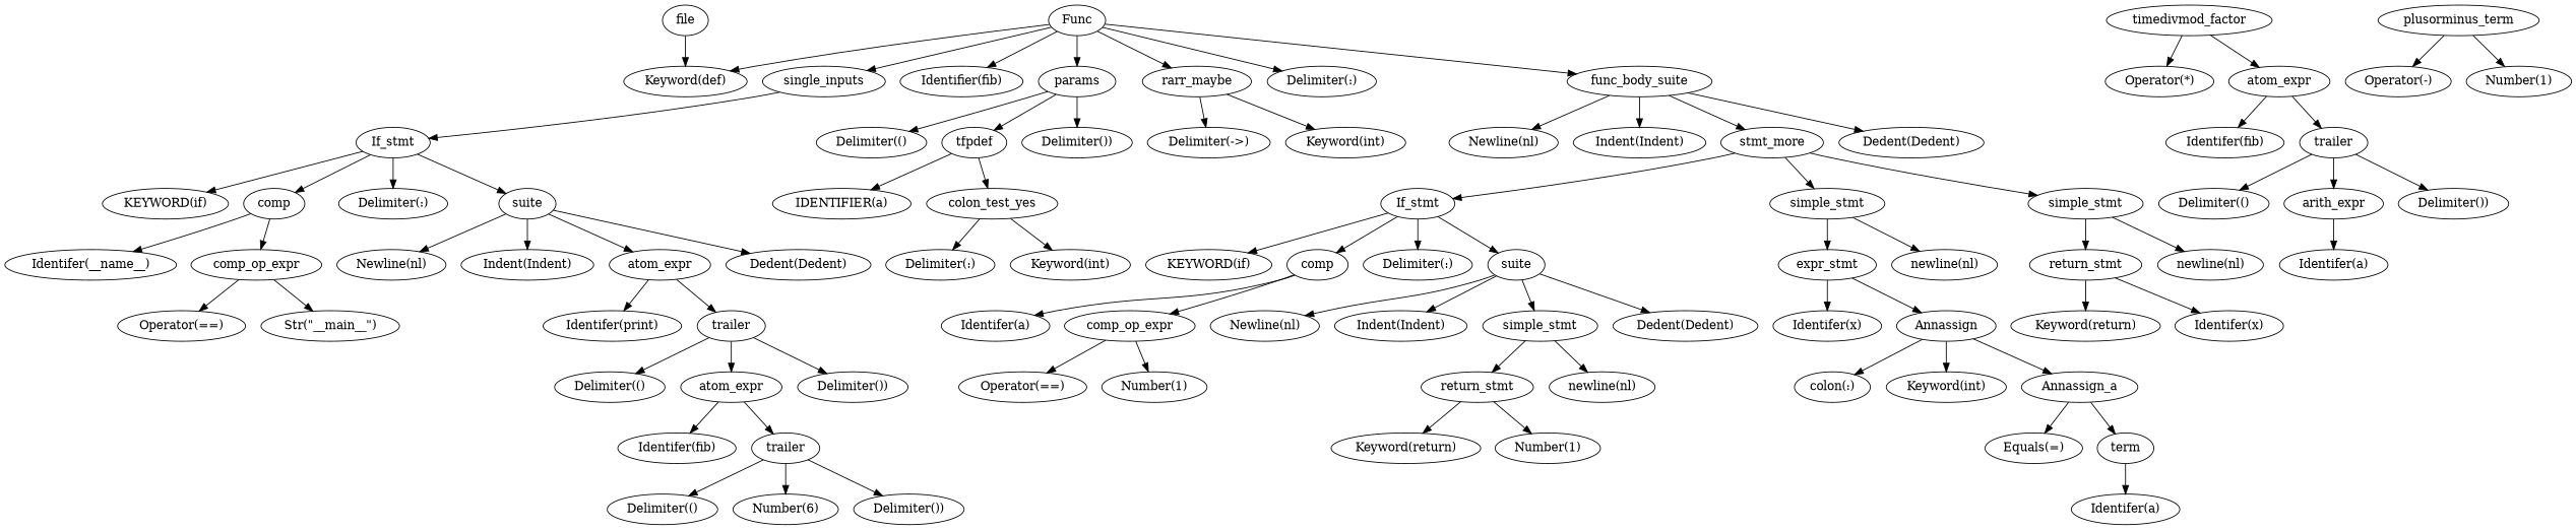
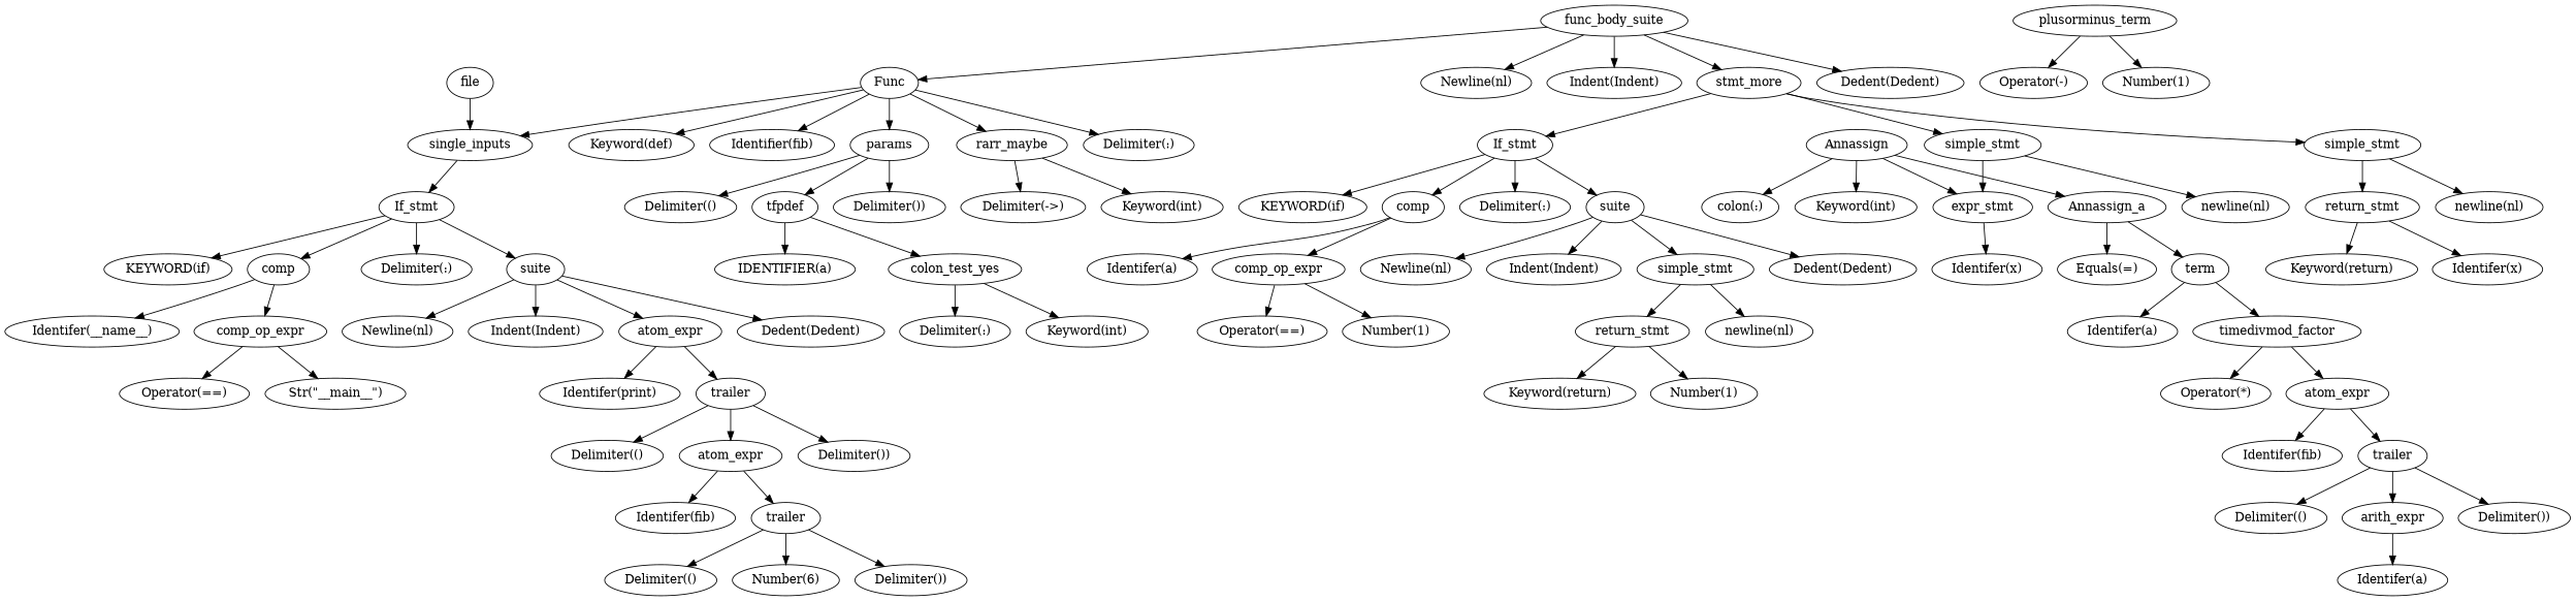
  digraph {
    node [fillcolor=white shape=ellipse style=filled]
    n1 [label=file]
    n2 [label=single_inputs]
    n3 [label=If_stmt]
    n4 [label=Func]
    n5 [label="Keyword(def)"]
    n6 [label="Identifier(fib)"]
    n7 [label=params]
    n8 [label=rarr_maybe]
    n9 [label="Delimiter(:)"]
    n10 [label=func_body_suite]
    n11 [label="KEYWORD(if)"]
    n12 [label=comp]
    n13 [label="Delimiter(:)"]
    n14 [label=suite]
    n15 [label="Delimiter(()"]
    n16 [label=tfpdef]
    n17 [label="Delimiter())"]
    n18 [label="Delimiter(->)"]
    n19 [label="Keyword(int)"]
    n20 [label="Newline(nl)"]
    n21 [label="Indent(Indent)"]
    n22 [label=stmt_more]
    n23 [label="Dedent(Dedent)"]
    n24 [label="IDENTIFIER(a)"]
    n25 [label=colon_test_yes]
    n26 [label="Delimiter(:)"]
    n27 [label="Keyword(int)"]
    n28 [label=If_stmt]
    n29 [label=simple_stmt]
    n30 [label=simple_stmt]
    n31 [label="KEYWORD(if)"]
    n32 [label=comp]
    n33 [label="Delimiter(:)"]
    n34 [label=suite]
    n35 [label=expr_stmt]
    n36 [label="newline(nl)"]
    n37 [label=return_stmt]
    n38 [label="newline(nl)"]
    n39 [label="Identifer(a)"]
    n40 [label=comp_op_expr]
    n41 [label="Newline(nl)"]
    n42 [label="Indent(Indent)"]
    n43 [label=simple_stmt]
    n44 [label="Dedent(Dedent)"]
    n45 [label="Operator(==)"]
    n46 [label="Number(1)"]
    n47 [label=return_stmt]
    n48 [label="newline(nl)"]
    n49 [label="Keyword(return)"]
    n50 [label="Number(1)"]
    n51 [label="Identifer(x)"]
    n52 [label=Annassign]
    n53 [label="colon(:)"]
    n54 [label="Keyword(int)"]
    n55 [label=Annassign_a]
    n56 [label="Equals(=)"]
    n57 [label=term]
    n58 [label="Identifer(a)"]
    n59 [label=timedivmod_factor]
    n60 [label="Operator(*)"]
    n61 [label=atom_expr]
    n62 [label="Identifer(fib)"]
    n63 [label=trailer]
    n64 [label="Delimiter(()"]
    n65 [label=arith_expr]
    n66 [label="Delimiter())"]
    n67 [label="Identifer(a)"]
    n68 [label=plusorminus_term]
    n69 [label="Operator(-)"]
    n70 [label="Number(1)"]
    n71 [label="Keyword(return)"]
    n72 [label="Identifer(x)"]
    n73 [label="Identifer(__name__)"]
    n74 [label=comp_op_expr]
    n75 [label="Newline(nl)"]
    n76 [label="Indent(Indent)"]
    n77 [label=atom_expr]
    n78 [label="Dedent(Dedent)"]
    n79 [label="Operator(==)"]
    n80 [label="Str(\"__main__\")"]
    n81 [label="Identifer(print)"]
    n82 [label=trailer]
    n83 [label="Delimiter(()"]
    n84 [label=atom_expr]
    n85 [label="Delimiter())"]
    n86 [label="Identifer(fib)"]
    n87 [label=trailer]
    n88 [label="Delimiter(()"]
    n89 [label="Number(6)"]
    n90 [label="Delimiter())"]
-   n1 -> n5
+   n1 -> n2
    n2 -> n3
    n3 -> n11
    n3 -> n12
    n3 -> n13
    n3 -> n14
    n4 -> n2
    n4 -> n5
    n4 -> n6
    n4 -> n7
    n4 -> n8
    n4 -> n9
-   n4 -> n10
+   n10 -> n4
    n7 -> n15
    n7 -> n16
    n7 -> n17
    n8 -> n18
    n8 -> n19
    n10 -> n20
    n10 -> n21
    n10 -> n22
    n10 -> n23
    n12 -> n73
    n12 -> n74
    n14 -> n75
    n14 -> n76
    n14 -> n77
    n14 -> n78
    n16 -> n24
    n16 -> n25
    n22 -> n28
    n22 -> n29
    n22 -> n30
    n25 -> n26
    n25 -> n27
    n28 -> n31
    n28 -> n32
    n28 -> n33
    n28 -> n34
    n29 -> n35
    n29 -> n36
    n30 -> n37
    n30 -> n38
    n32 -> n39
    n32 -> n40
    n34 -> n41
    n34 -> n42
    n34 -> n43
    n34 -> n44
    n35 -> n51
-   n35 -> n52
+   n52 -> n35
    n37 -> n71
    n37 -> n72
    n40 -> n45
    n40 -> n46
    n43 -> n47
    n43 -> n48
    n47 -> n49
    n47 -> n50
    n52 -> n53
    n52 -> n54
    n52 -> n55
    n55 -> n56
    n55 -> n57
    n57 -> n58
+   n57 -> n59
    n59 -> n60
    n59 -> n61
    n61 -> n62
    n61 -> n63
    n63 -> n64
    n63 -> n65
    n63 -> n66
    n65 -> n67
    n68 -> n69
    n68 -> n70
    n74 -> n79
    n74 -> n80
    n77 -> n81
    n77 -> n82
    n82 -> n83
    n82 -> n84
    n82 -> n85
    n84 -> n86
    n84 -> n87
    n87 -> n88
    n87 -> n89
    n87 -> n90
  }
